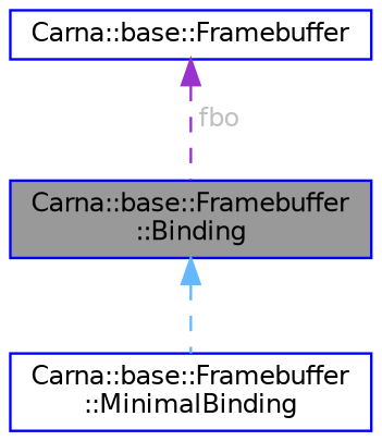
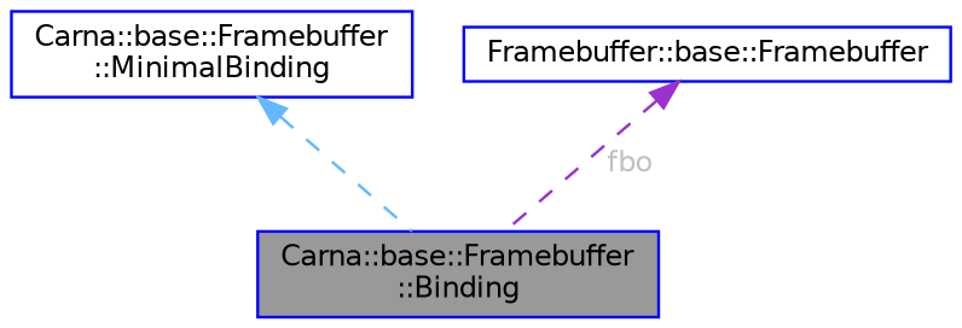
  digraph {
    fontname="DejaVu Sans"
    node [color=blue fillcolor=white fontname="DejaVu Sans" fontsize=10 shape=box style=filled]
    edge [dir=back fontname="DejaVu Sans" fontsize=10 labelfontname=Helvetica labelfontsize=10 style=dashed]
    n1 [fillcolor=grey60 fontcolor=black height=0.2 label="Carna::base::Framebuffer\l::Binding" width=0.4]
    n2 [height=0.2 label="Carna::base::Framebuffer\l::MinimalBinding" width=0.4]
-   n3 [height=0.2 label="Carna::base::Framebuffer" width=0.4]
-   n1 -> n2 [color=steelblue1]
+   n3 [height=0.2 label="Framebuffer::base::Framebuffer" width=0.4]
+   n2 -> n1 [color=steelblue1]
    n3 -> n1 [color=darkorchid3 fontcolor=grey label=" fbo"]
  }
